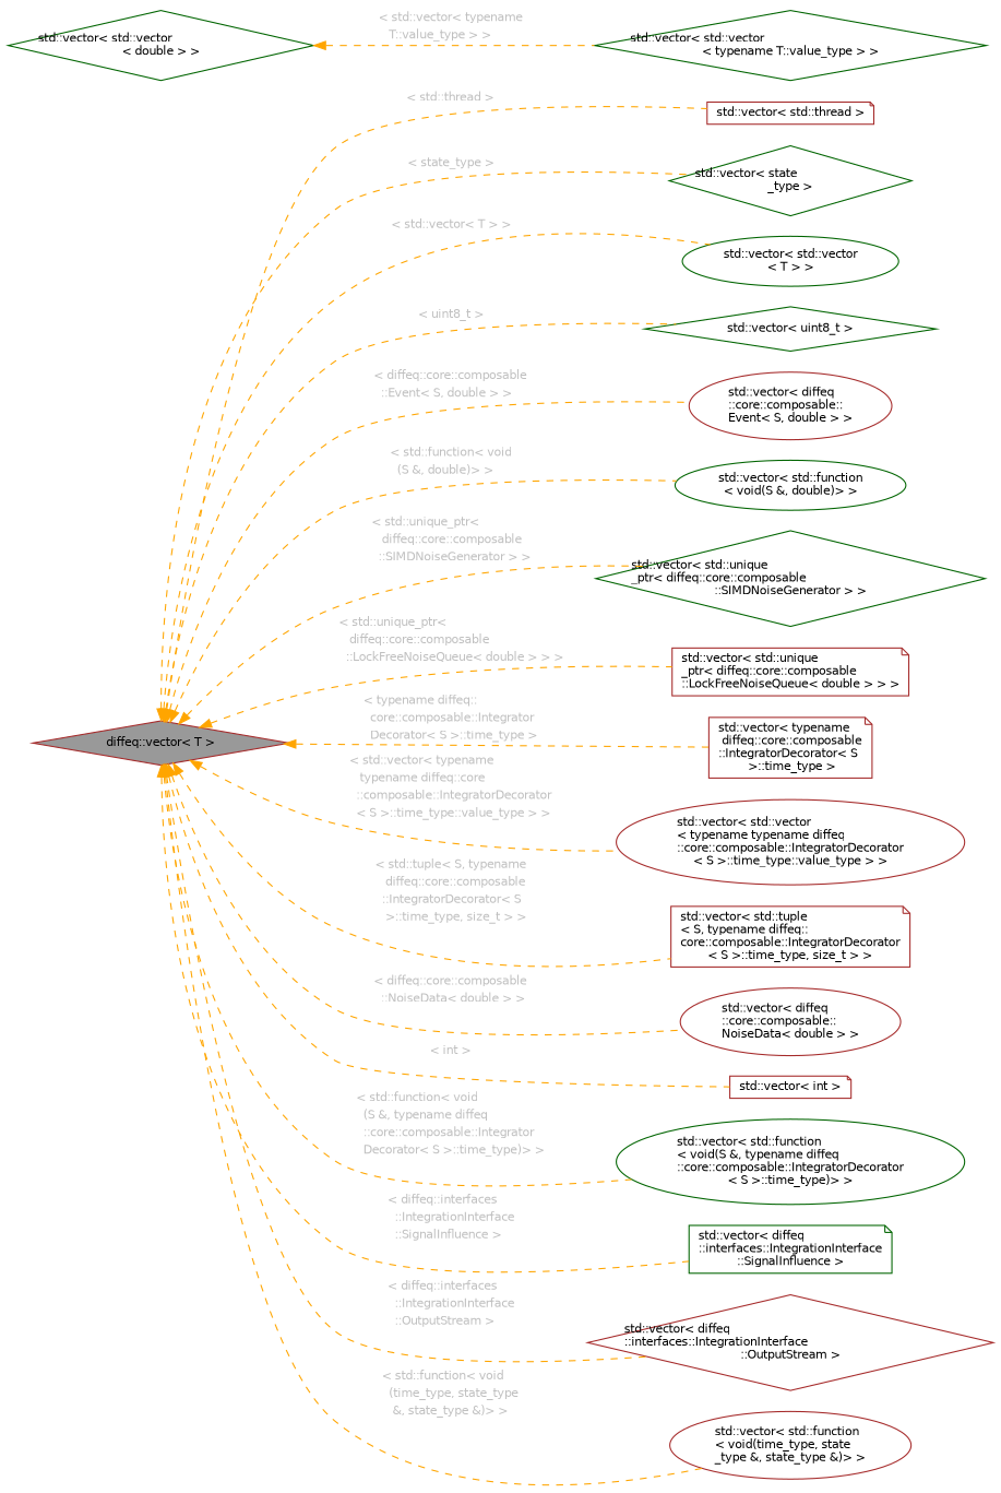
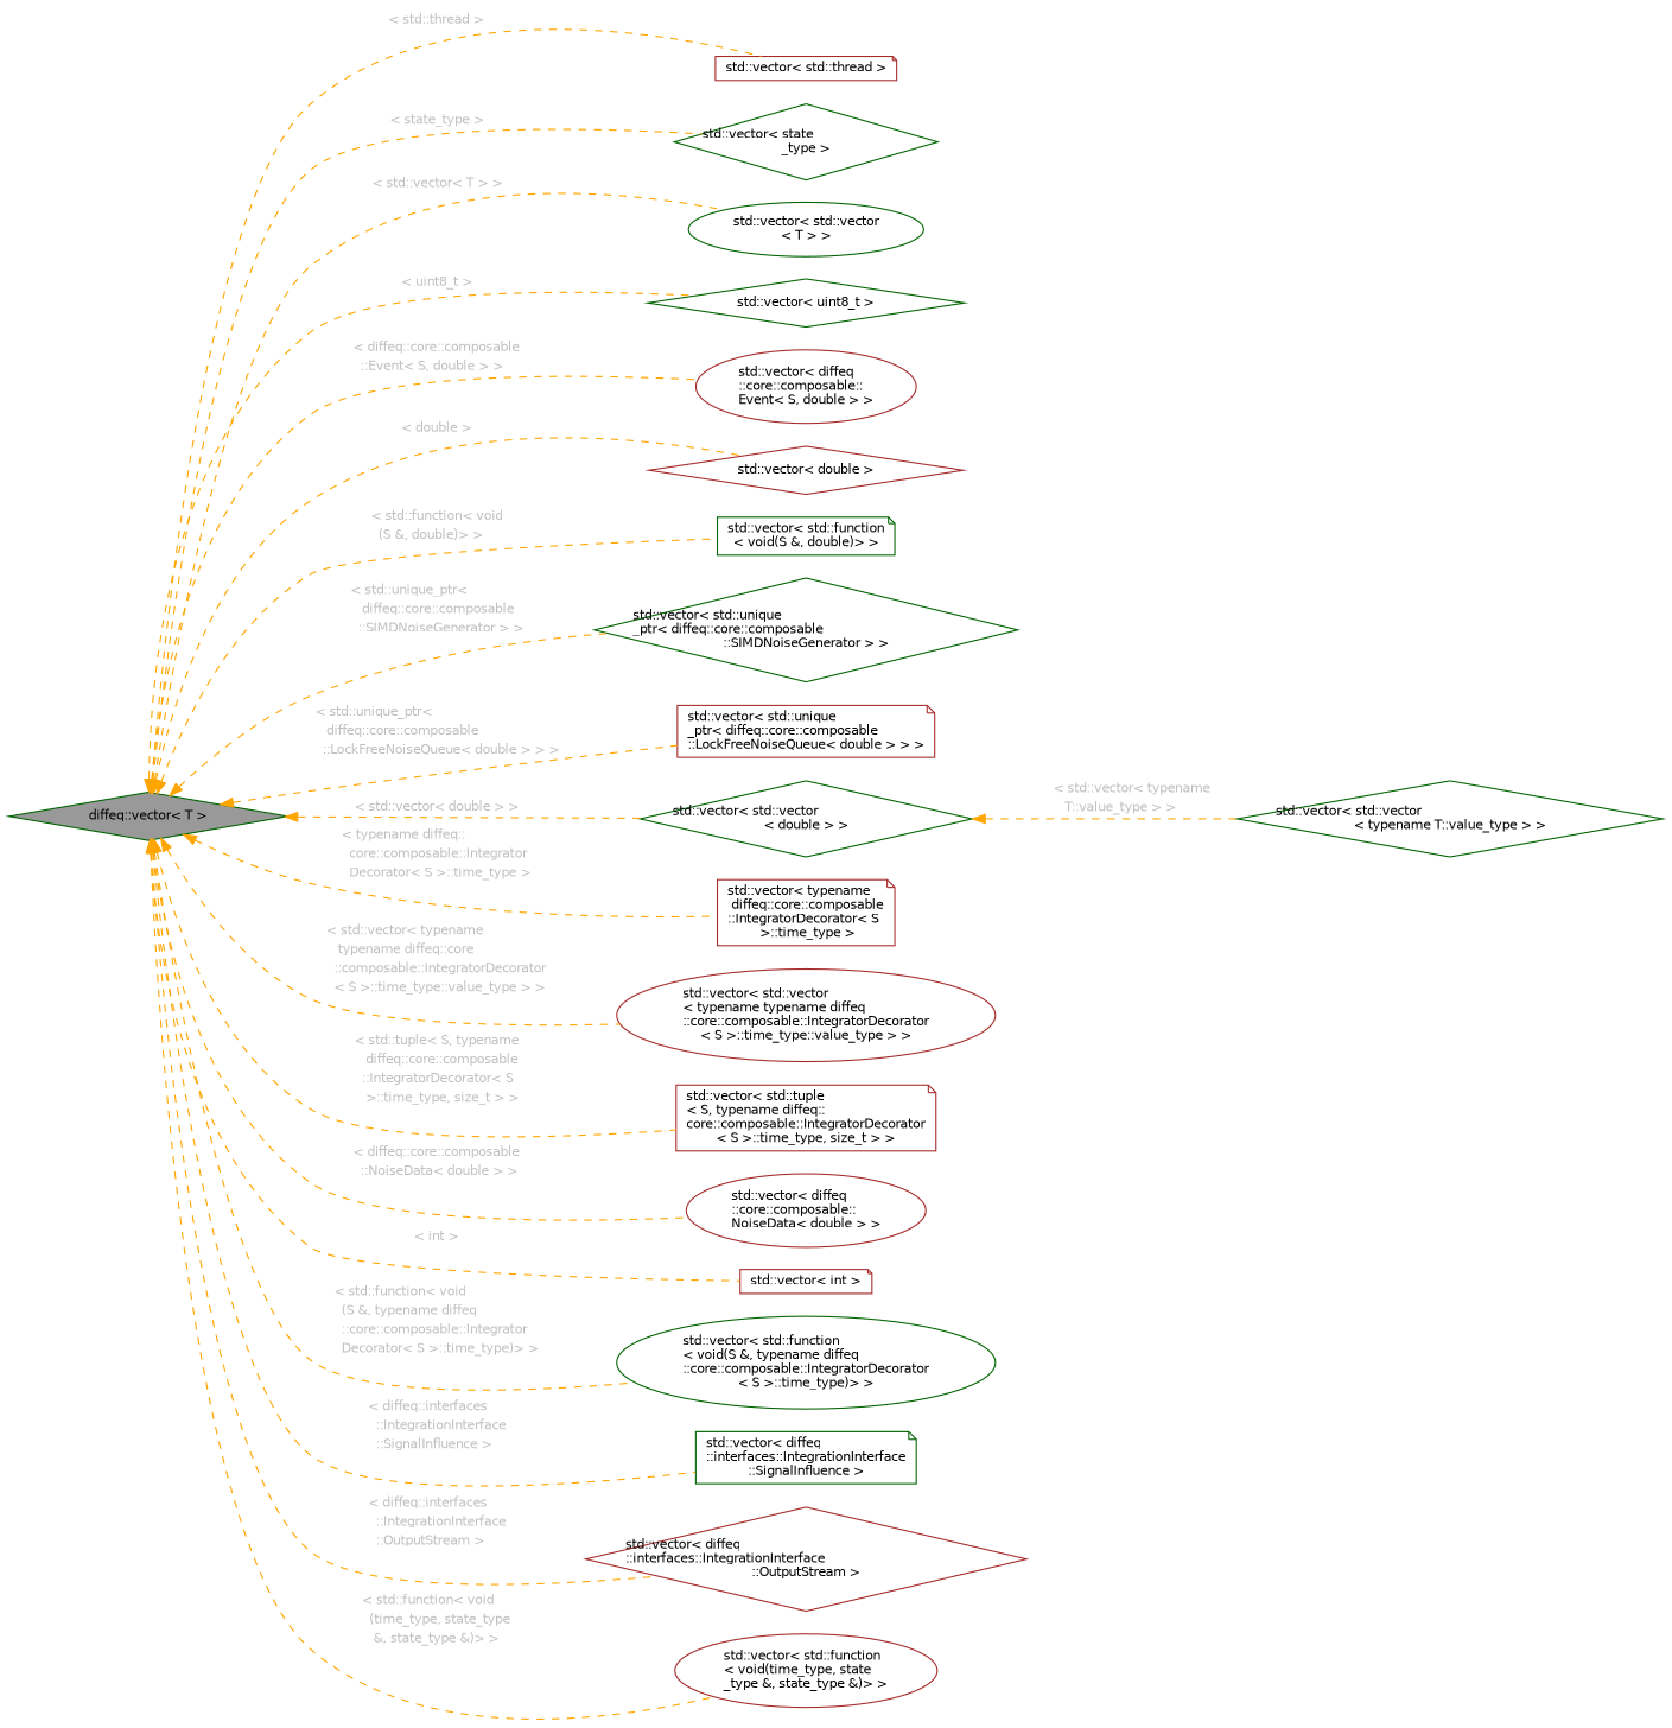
  digraph {
    fontname="DejaVu Sans"
    rankdir=LR
    node [color=brown fillcolor=white fontname="DejaVu Sans" fontsize=10 shape=diamond style=filled]
    edge [color=orange dir=back fontcolor=grey fontname="DejaVu Sans" fontsize=10 labelfontname=Helvetica labelfontsize=10 style=dashed]
-   n1 [fillcolor=grey60 fontcolor=black height=0.2 label="diffeq::vector\< T \>" width=0.4]
+   n1 [color=darkgreen fillcolor=grey60 fontcolor=black height=0.2 label="diffeq::vector\< T \>" width=0.4]
    n2 [height=0.2 label="std::vector\< std::thread \>" shape=note width=0.4]
    n3 [color=darkgreen height=0.2 label="std::vector\< state\l_type \>" width=0.4]
    n4 [color=darkgreen height=0.2 label="std::vector\< std::vector\l\< T \> \>" shape=ellipse width=0.4]
    n5 [color=darkgreen height=0.2 label="std::vector\< uint8_t \>" width=0.4]
    n6 [height=0.2 label="std::vector\< diffeq\l::core::composable::\lEvent\< S, double \> \>" shape=ellipse width=0.4]
-   n8 [color=darkgreen height=0.2 label="std::vector\< std::function\l\< void(S &, double)\> \>" shape=ellipse width=0.4]
+   n7 [height=0.2 label="std::vector\< double \>" width=0.4]
+   n8 [color=darkgreen height=0.2 label="std::vector\< std::function\l\< void(S &, double)\> \>" shape=note width=0.4]
    n9 [color=darkgreen height=0.2 label="std::vector\< std::unique\l_ptr\< diffeq::core::composable\l::SIMDNoiseGenerator \> \>" width=0.4]
    n10 [height=0.2 label="std::vector\< std::unique\l_ptr\< diffeq::core::composable\l::LockFreeNoiseQueue\< double \> \> \>" shape=note width=0.4]
    n11 [color=darkgreen height=0.2 label="std::vector\< std::vector\l\< double \> \>" width=0.4]
    n12 [height=0.2 label="std::vector\< typename\l diffeq::core::composable\l::IntegratorDecorator\< S\l \>::time_type \>" shape=note width=0.4]
    n13 [height=0.2 label="std::vector\< std::vector\l\< typename typename diffeq\l::core::composable::IntegratorDecorator\l\< S \>::time_type::value_type \> \>" shape=ellipse width=0.4]
    n14 [height=0.2 label="std::vector\< std::tuple\l\< S, typename diffeq::\lcore::composable::IntegratorDecorator\l\< S \>::time_type, size_t \> \>" shape=note width=0.4]
    n15 [height=0.2 label="std::vector\< diffeq\l::core::composable::\lNoiseData\< double \> \>" shape=ellipse width=0.4]
    n16 [height=0.2 label="std::vector\< int \>" shape=note width=0.4]
    n17 [color=darkgreen height=0.2 label="std::vector\< std::function\l\< void(S &, typename diffeq\l::core::composable::IntegratorDecorator\l\< S \>::time_type)\> \>" shape=ellipse width=0.4]
    n18 [color=darkgreen height=0.2 label="std::vector\< diffeq\l::interfaces::IntegrationInterface\l::SignalInfluence \>" shape=note width=0.4]
    n19 [height=0.2 label="std::vector\< diffeq\l::interfaces::IntegrationInterface\l::OutputStream \>" width=0.4]
    n20 [height=0.2 label="std::vector\< std::function\l\< void(time_type, state\l_type &, state_type &)\> \>" shape=ellipse width=0.4]
    n21 [color=darkgreen height=0.2 label="std::vector\< std::vector\l\< typename T::value_type \> \>" width=0.4]
    n1 -> n2 [label=<<TABLE CELLBORDER="0" BORDER="0"><TR><TD VALIGN="top" ALIGN="LEFT" CELLPADDING="1" CELLSPACING="0">&lt; std::thread &gt;</TD></TR> </TABLE>>]
    n1 -> n3 [label=<<TABLE CELLBORDER="0" BORDER="0"><TR><TD VALIGN="top" ALIGN="LEFT" CELLPADDING="1" CELLSPACING="0">&lt; state_type &gt;</TD></TR> </TABLE>>]
    n1 -> n4 [label=<<TABLE CELLBORDER="0" BORDER="0"><TR><TD VALIGN="top" ALIGN="LEFT" CELLPADDING="1" CELLSPACING="0">&lt; std::vector&lt; T &gt; &gt;</TD></TR> </TABLE>>]
    n1 -> n5 [label=<<TABLE CELLBORDER="0" BORDER="0"><TR><TD VALIGN="top" ALIGN="LEFT" CELLPADDING="1" CELLSPACING="0">&lt; uint8_t &gt;</TD></TR> </TABLE>>]
    n1 -> n6 [label=<<TABLE CELLBORDER="0" BORDER="0"><TR><TD VALIGN="top" ALIGN="LEFT" CELLPADDING="1" CELLSPACING="0">&lt; diffeq::core::composable</TD></TR> <TR><TD VALIGN="top" ALIGN="LEFT" CELLPADDING="1" CELLSPACING="0">&nbsp;&nbsp;::Event&lt; S, double &gt; &gt;</TD></TR> </TABLE>>]
+   n1 -> n7 [label=<<TABLE CELLBORDER="0" BORDER="0"><TR><TD VALIGN="top" ALIGN="LEFT" CELLPADDING="1" CELLSPACING="0">&lt; double &gt;</TD></TR> </TABLE>>]
    n1 -> n8 [label=<<TABLE CELLBORDER="0" BORDER="0"><TR><TD VALIGN="top" ALIGN="LEFT" CELLPADDING="1" CELLSPACING="0">&lt; std::function&lt; void</TD></TR> <TR><TD VALIGN="top" ALIGN="LEFT" CELLPADDING="1" CELLSPACING="0">&nbsp;&nbsp;(S &amp;, double)&gt; &gt;</TD></TR> </TABLE>>]
    n1 -> n9 [label=<<TABLE CELLBORDER="0" BORDER="0"><TR><TD VALIGN="top" ALIGN="LEFT" CELLPADDING="1" CELLSPACING="0">&lt; std::unique_ptr&lt;</TD></TR> <TR><TD VALIGN="top" ALIGN="LEFT" CELLPADDING="1" CELLSPACING="0">&nbsp;&nbsp; diffeq::core::composable</TD></TR> <TR><TD VALIGN="top" ALIGN="LEFT" CELLPADDING="1" CELLSPACING="0">&nbsp;&nbsp;::SIMDNoiseGenerator &gt; &gt;</TD></TR> </TABLE>>]
    n1 -> n10 [label=<<TABLE CELLBORDER="0" BORDER="0"><TR><TD VALIGN="top" ALIGN="LEFT" CELLPADDING="1" CELLSPACING="0">&lt; std::unique_ptr&lt;</TD></TR> <TR><TD VALIGN="top" ALIGN="LEFT" CELLPADDING="1" CELLSPACING="0">&nbsp;&nbsp; diffeq::core::composable</TD></TR> <TR><TD VALIGN="top" ALIGN="LEFT" CELLPADDING="1" CELLSPACING="0">&nbsp;&nbsp;::LockFreeNoiseQueue&lt; double &gt; &gt; &gt;</TD></TR> </TABLE>>]
+   n1 -> n11 [label=<<TABLE CELLBORDER="0" BORDER="0"><TR><TD VALIGN="top" ALIGN="LEFT" CELLPADDING="1" CELLSPACING="0">&lt; std::vector&lt; double &gt; &gt;</TD></TR> </TABLE>>]
    n1 -> n12 [label=<<TABLE CELLBORDER="0" BORDER="0"><TR><TD VALIGN="top" ALIGN="LEFT" CELLPADDING="1" CELLSPACING="0">&lt; typename diffeq::</TD></TR> <TR><TD VALIGN="top" ALIGN="LEFT" CELLPADDING="1" CELLSPACING="0">&nbsp;&nbsp;core::composable::Integrator</TD></TR> <TR><TD VALIGN="top" ALIGN="LEFT" CELLPADDING="1" CELLSPACING="0">&nbsp;&nbsp;Decorator&lt; S &gt;::time_type &gt;</TD></TR> </TABLE>>]
    n1 -> n13 [label=<<TABLE CELLBORDER="0" BORDER="0"><TR><TD VALIGN="top" ALIGN="LEFT" CELLPADDING="1" CELLSPACING="0">&lt; std::vector&lt; typename</TD></TR> <TR><TD VALIGN="top" ALIGN="LEFT" CELLPADDING="1" CELLSPACING="0">&nbsp;&nbsp; typename diffeq::core</TD></TR> <TR><TD VALIGN="top" ALIGN="LEFT" CELLPADDING="1" CELLSPACING="0">&nbsp;&nbsp;::composable::IntegratorDecorator</TD></TR> <TR><TD VALIGN="top" ALIGN="LEFT" CELLPADDING="1" CELLSPACING="0">&nbsp;&nbsp;&lt; S &gt;::time_type::value_type &gt; &gt;</TD></TR> </TABLE>>]
    n1 -> n14 [label=<<TABLE CELLBORDER="0" BORDER="0"><TR><TD VALIGN="top" ALIGN="LEFT" CELLPADDING="1" CELLSPACING="0">&lt; std::tuple&lt; S, typename</TD></TR> <TR><TD VALIGN="top" ALIGN="LEFT" CELLPADDING="1" CELLSPACING="0">&nbsp;&nbsp; diffeq::core::composable</TD></TR> <TR><TD VALIGN="top" ALIGN="LEFT" CELLPADDING="1" CELLSPACING="0">&nbsp;&nbsp;::IntegratorDecorator&lt; S</TD></TR> <TR><TD VALIGN="top" ALIGN="LEFT" CELLPADDING="1" CELLSPACING="0">&nbsp;&nbsp; &gt;::time_type, size_t &gt; &gt;</TD></TR> </TABLE>>]
    n1 -> n15 [label=<<TABLE CELLBORDER="0" BORDER="0"><TR><TD VALIGN="top" ALIGN="LEFT" CELLPADDING="1" CELLSPACING="0">&lt; diffeq::core::composable</TD></TR> <TR><TD VALIGN="top" ALIGN="LEFT" CELLPADDING="1" CELLSPACING="0">&nbsp;&nbsp;::NoiseData&lt; double &gt; &gt;</TD></TR> </TABLE>>]
    n1 -> n16 [label=<<TABLE CELLBORDER="0" BORDER="0"><TR><TD VALIGN="top" ALIGN="LEFT" CELLPADDING="1" CELLSPACING="0">&lt; int &gt;</TD></TR> </TABLE>>]
    n1 -> n17 [label=<<TABLE CELLBORDER="0" BORDER="0"><TR><TD VALIGN="top" ALIGN="LEFT" CELLPADDING="1" CELLSPACING="0">&lt; std::function&lt; void</TD></TR> <TR><TD VALIGN="top" ALIGN="LEFT" CELLPADDING="1" CELLSPACING="0">&nbsp;&nbsp;(S &amp;, typename diffeq</TD></TR> <TR><TD VALIGN="top" ALIGN="LEFT" CELLPADDING="1" CELLSPACING="0">&nbsp;&nbsp;::core::composable::Integrator</TD></TR> <TR><TD VALIGN="top" ALIGN="LEFT" CELLPADDING="1" CELLSPACING="0">&nbsp;&nbsp;Decorator&lt; S &gt;::time_type)&gt; &gt;</TD></TR> </TABLE>>]
    n1 -> n18 [label=<<TABLE CELLBORDER="0" BORDER="0"><TR><TD VALIGN="top" ALIGN="LEFT" CELLPADDING="1" CELLSPACING="0">&lt; diffeq::interfaces</TD></TR> <TR><TD VALIGN="top" ALIGN="LEFT" CELLPADDING="1" CELLSPACING="0">&nbsp;&nbsp;::IntegrationInterface</TD></TR> <TR><TD VALIGN="top" ALIGN="LEFT" CELLPADDING="1" CELLSPACING="0">&nbsp;&nbsp;::SignalInfluence &gt;</TD></TR> </TABLE>>]
    n1 -> n19 [label=<<TABLE CELLBORDER="0" BORDER="0"><TR><TD VALIGN="top" ALIGN="LEFT" CELLPADDING="1" CELLSPACING="0">&lt; diffeq::interfaces</TD></TR> <TR><TD VALIGN="top" ALIGN="LEFT" CELLPADDING="1" CELLSPACING="0">&nbsp;&nbsp;::IntegrationInterface</TD></TR> <TR><TD VALIGN="top" ALIGN="LEFT" CELLPADDING="1" CELLSPACING="0">&nbsp;&nbsp;::OutputStream &gt;</TD></TR> </TABLE>>]
    n1 -> n20 [label=<<TABLE CELLBORDER="0" BORDER="0"><TR><TD VALIGN="top" ALIGN="LEFT" CELLPADDING="1" CELLSPACING="0">&lt; std::function&lt; void</TD></TR> <TR><TD VALIGN="top" ALIGN="LEFT" CELLPADDING="1" CELLSPACING="0">&nbsp;&nbsp;(time_type, state_type</TD></TR> <TR><TD VALIGN="top" ALIGN="LEFT" CELLPADDING="1" CELLSPACING="0">&nbsp;&nbsp; &amp;, state_type &amp;)&gt; &gt;</TD></TR> </TABLE>>]
    n11 -> n21 [label=<<TABLE CELLBORDER="0" BORDER="0"><TR><TD VALIGN="top" ALIGN="LEFT" CELLPADDING="1" CELLSPACING="0">&lt; std::vector&lt; typename</TD></TR> <TR><TD VALIGN="top" ALIGN="LEFT" CELLPADDING="1" CELLSPACING="0">&nbsp;&nbsp; T::value_type &gt; &gt;</TD></TR> </TABLE>>]
  }
